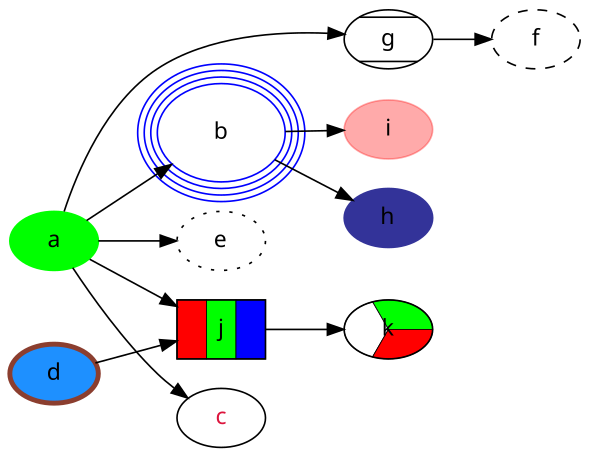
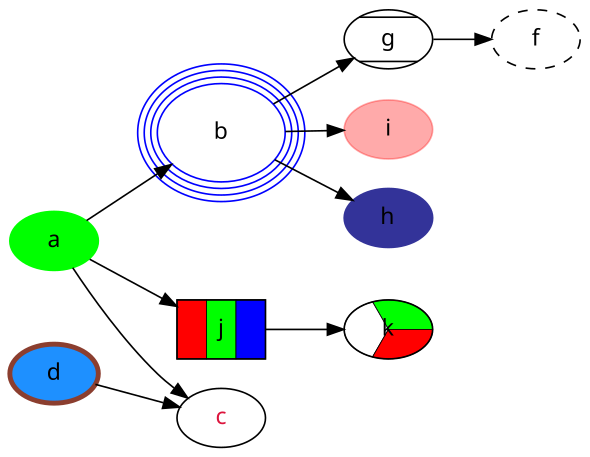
  digraph {
    fontname="Noto Sans"
    rankdir=LR
    node [fontname="Noto Sans" style=filled]
    edge [fontname="Noto Sans"]
    a [color=green]
    b [color=blue peripheries=4 style=""]
    c [fontcolor=crimson style=""]
-   e [style=dotted]
    j [fillcolor="red:green:blue" shape=box style=striped]
    g [style=diagonals]
    h [color="#333399"]
    i [color="#ff000055"]
    d [color=coral4 fillcolor=dodgerblue penwidth=3]
    f [style=dashed]
    k [fillcolor="green:white:red" style=wedged]
    a -> b
    a -> c
-   a -> e
    a -> j
-   a -> g
+   b -> g
    b -> h
    b -> i
    j -> k
    g -> f
-   d -> j
+   d -> c
  }
